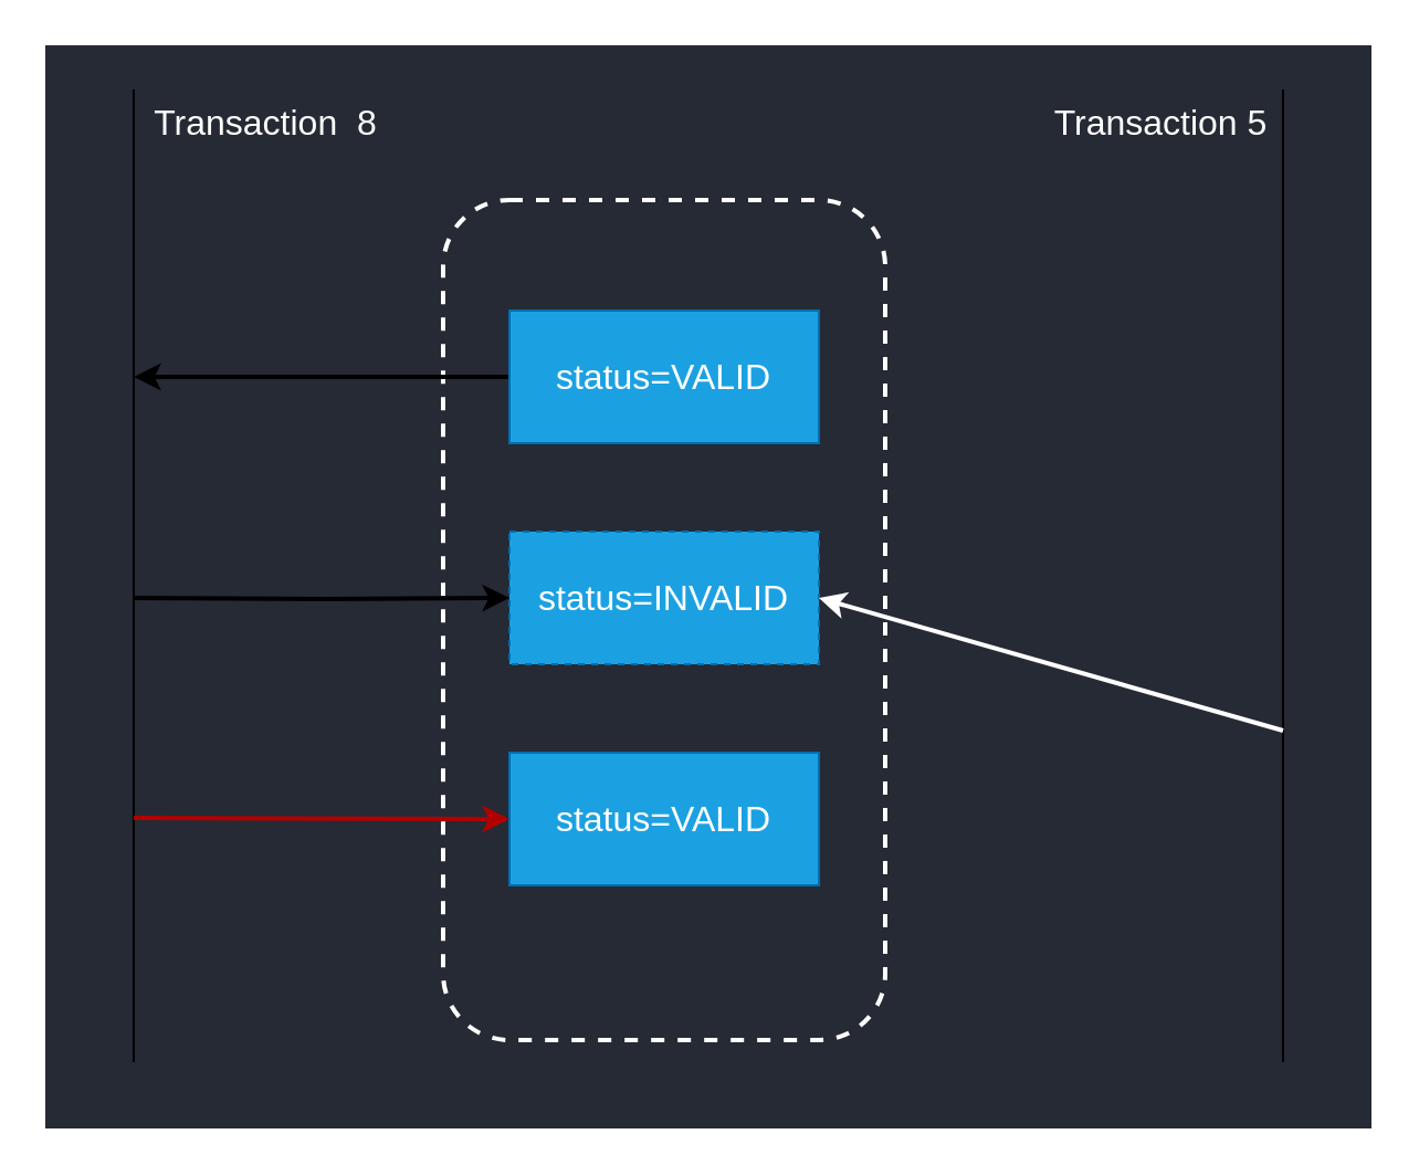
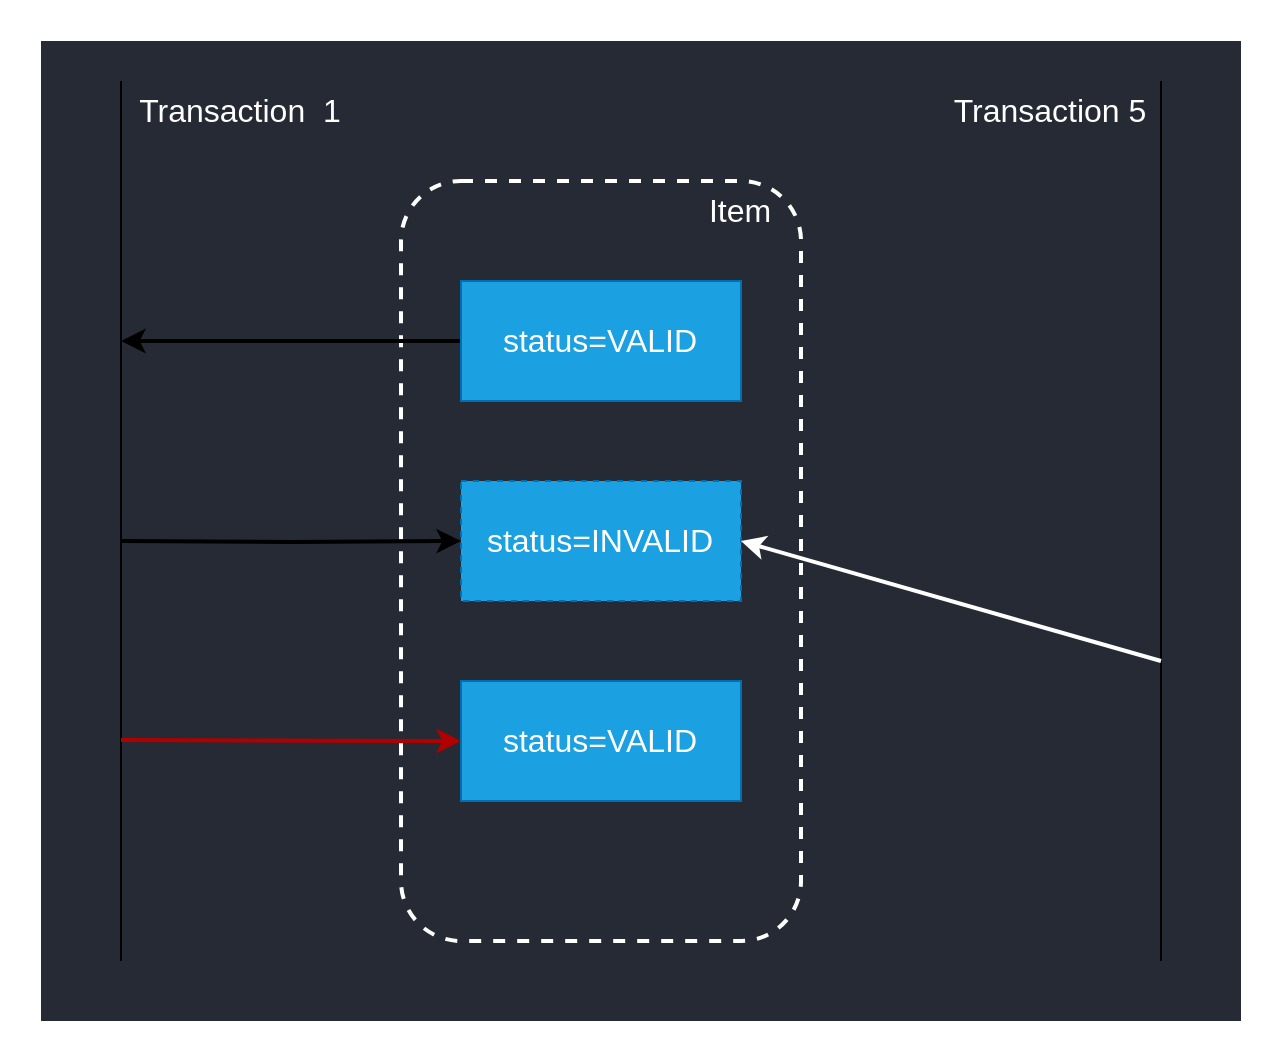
  <mxCell id="0" />
  <mxCell id="1" parent="0" />
  <mxCell id="2" value="" style="rounded=0;whiteSpace=wrap;html=1;strokeColor=none;strokeWidth=1;fontSize=16;fontColor=#FFFFFF;fillColor=#252a34;" vertex="1" parent="1"><mxGeometry x="20" y="20" width="600" height="490" as="geometry" /></mxCell>
  <mxCell id="3" value="" style="endArrow=none;html=1;rounded=0;" edge="1" parent="1"><mxGeometry width="50" height="50" relative="1" as="geometry"><mxPoint x="60" y="480" as="sourcePoint" /><mxPoint x="60" y="40" as="targetPoint" /></mxGeometry></mxCell>
  <mxCell id="4" value="" style="rounded=1;whiteSpace=wrap;html=1;dashed=1;fillColor=none;strokeColor=#FFFFFF;strokeWidth=2;" vertex="1" parent="1"><mxGeometry x="200" y="90" width="200" height="380" as="geometry" /></mxCell>
  <mxCell id="5" value="" style="endArrow=none;html=1;rounded=0;" edge="1" parent="1"><mxGeometry width="50" height="50" relative="1" as="geometry"><mxPoint x="580" y="480" as="sourcePoint" /><mxPoint x="580" y="40" as="targetPoint" /></mxGeometry></mxCell>
  <mxCell id="6" style="edgeStyle=orthogonalEdgeStyle;rounded=0;orthogonalLoop=1;jettySize=auto;html=1;fontColor=#FFFFFF;strokeWidth=2;" edge="1" parent="1" source="7"><mxGeometry relative="1" as="geometry"><mxPoint x="60" y="170" as="targetPoint" /></mxGeometry></mxCell>
  <mxCell id="7" value="&lt;font style=&quot;font-size: 16px;&quot;&gt;status=VALID&lt;/font&gt;" style="rounded=0;whiteSpace=wrap;html=1;fillColor=#1ba1e2;fontColor=#ffffff;strokeColor=#006EAF;" vertex="1" parent="1"><mxGeometry x="230" y="140" width="140" height="60" as="geometry" /></mxCell>
  <mxCell id="8" value="&lt;span style=&quot;font-size: 16px;&quot;&gt;status=INVALID&lt;/span&gt;" style="rounded=0;whiteSpace=wrap;html=1;fillColor=#1ba1e2;fontColor=#ffffff;strokeColor=#006EAF;dashed=1;" vertex="1" parent="1"><mxGeometry x="230" y="240" width="140" height="60" as="geometry" /></mxCell>
  <mxCell id="9" value="&lt;span style=&quot;font-size: 16px;&quot;&gt;status=VALID&lt;/span&gt;" style="rounded=0;whiteSpace=wrap;html=1;fillColor=#1ba1e2;fontColor=#ffffff;strokeColor=#006EAF;" vertex="1" parent="1"><mxGeometry x="230" y="340" width="140" height="60" as="geometry" /></mxCell>
- <mxCell id="11" value="&lt;font style=&quot;font-size: 16px;&quot; color=&quot;#ffffff&quot;&gt;Transaction&amp;nbsp; 8&lt;/font&gt;" style="text;html=1;strokeColor=none;fillColor=none;align=center;verticalAlign=middle;whiteSpace=wrap;rounded=0;dashed=1;fontColor=#000000;" vertex="1" parent="1"><mxGeometry x="60" y="40" width="120" height="30" as="geometry" /></mxCell>
+ <mxCell id="10" value="&lt;font color=&quot;#ffffff&quot; style=&quot;font-size: 16px;&quot;&gt;Item&lt;/font&gt;" style="text;html=1;align=center;verticalAlign=middle;whiteSpace=wrap;rounded=0;dashed=1;fontColor=#000000;fontSize=16;" vertex="1" parent="1"><mxGeometry x="340" y="90" width="60" height="30" as="geometry" /></mxCell>
+ <mxCell id="11" value="&lt;font style=&quot;font-size: 16px;&quot; color=&quot;#ffffff&quot;&gt;Transaction&amp;nbsp; 1&lt;/font&gt;" style="text;html=1;strokeColor=none;fillColor=none;align=center;verticalAlign=middle;whiteSpace=wrap;rounded=0;dashed=1;fontColor=#000000;" vertex="1" parent="1"><mxGeometry x="60" y="40" width="120" height="30" as="geometry" /></mxCell>
  <mxCell id="12" value="&lt;font style=&quot;font-size: 16px;&quot; color=&quot;#ffffff&quot;&gt;Transaction 5&lt;/font&gt;" style="text;html=1;strokeColor=none;fillColor=none;align=center;verticalAlign=middle;whiteSpace=wrap;rounded=0;dashed=1;fontColor=#000000;" vertex="1" parent="1"><mxGeometry x="470" y="40" width="110" height="30" as="geometry" /></mxCell>
  <mxCell id="13" style="edgeStyle=orthogonalEdgeStyle;rounded=0;orthogonalLoop=1;jettySize=auto;html=1;fontColor=#FFFFFF;strokeWidth=2;" edge="1" parent="1" target="8"><mxGeometry relative="1" as="geometry"><mxPoint x="60" y="270" as="sourcePoint" /></mxGeometry></mxCell>
  <mxCell id="14" style="edgeStyle=orthogonalEdgeStyle;rounded=0;orthogonalLoop=1;jettySize=auto;html=1;fontColor=#FFFFFF;strokeWidth=2;fillColor=#e51400;strokeColor=#B20000;entryX=0;entryY=0.5;entryDx=0;entryDy=0;" edge="1" parent="1" target="9"><mxGeometry relative="1" as="geometry"><mxPoint x="220" y="369.5" as="targetPoint" /><mxPoint x="60" y="369.5" as="sourcePoint" /></mxGeometry></mxCell>
  <mxCell id="15" value="" style="endArrow=classic;html=1;rounded=0;strokeColor=#FFFFFF;strokeWidth=2;fontColor=#FFFFFF;entryX=1;entryY=0.5;entryDx=0;entryDy=0;" edge="1" parent="1" target="8"><mxGeometry width="50" height="50" relative="1" as="geometry"><mxPoint x="580" y="330" as="sourcePoint" /><mxPoint x="390" y="470" as="targetPoint" /></mxGeometry></mxCell>
